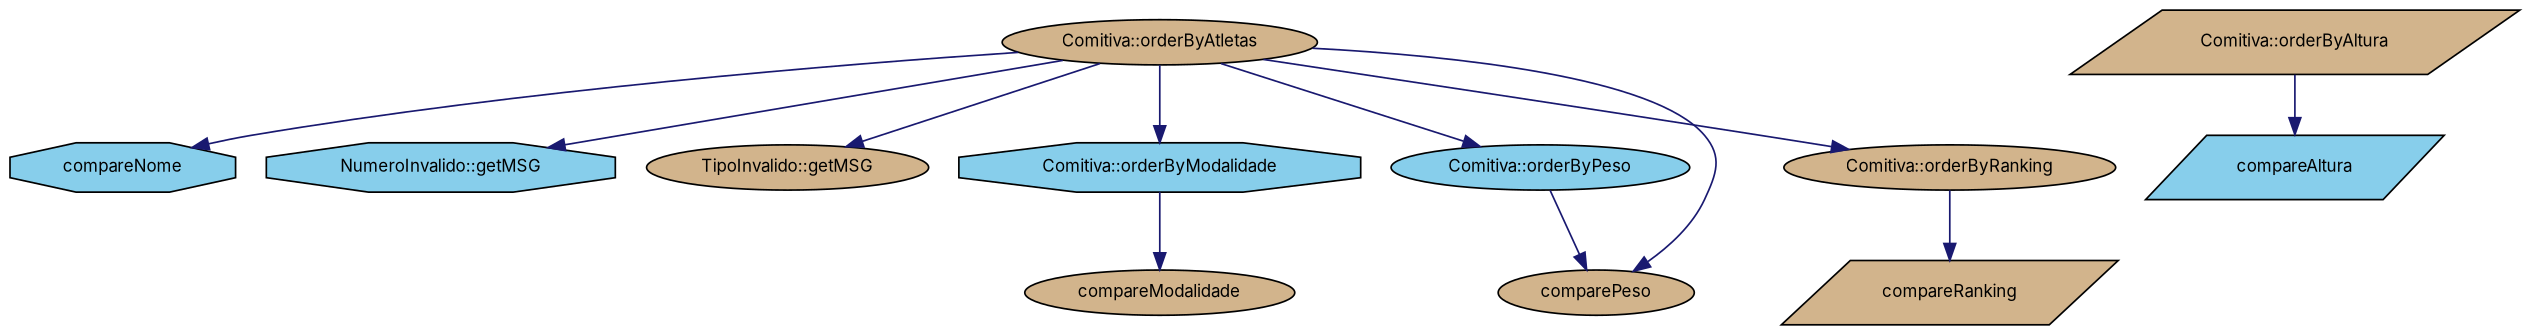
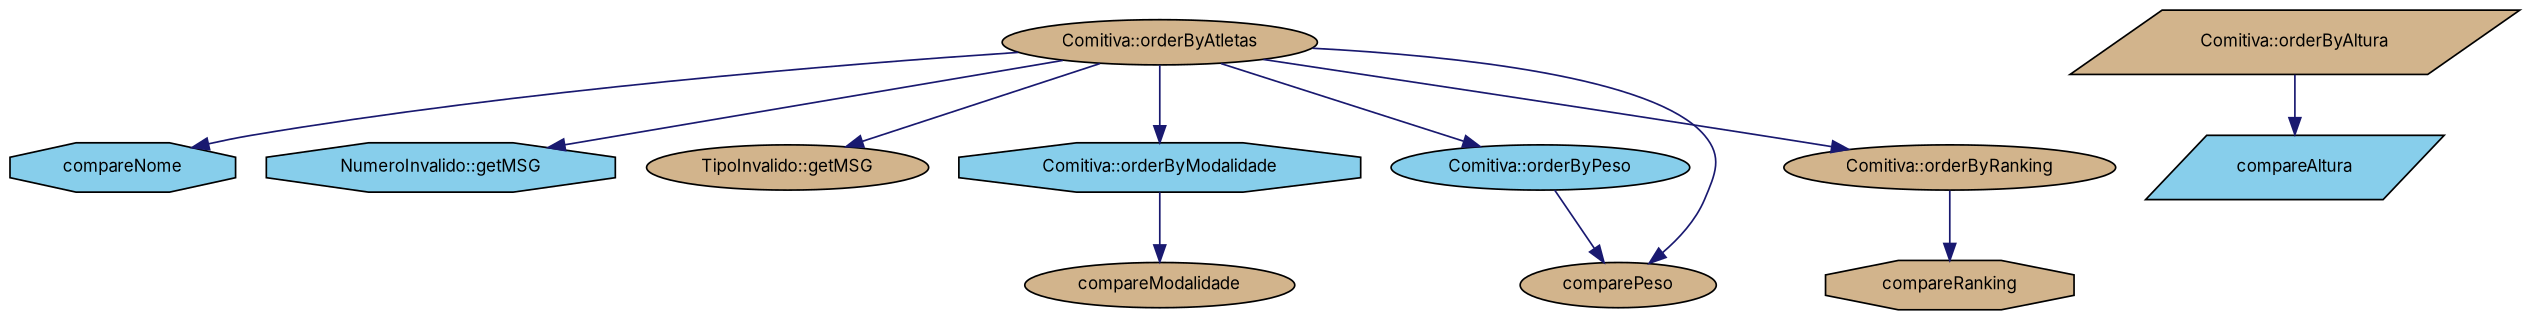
  digraph {
    fontname=Inter
    rankdir=TB
    node [color=black fillcolor=tan fontname=Inter fontsize=10 shape=ellipse style=filled]
    edge [color=midnightblue fontname=Inter fontsize=10 labelfontname=Helvetica labelfontsize=10 style=solid]
    n1 [fontcolor=black height=0.2 label="Comitiva::orderByAtletas" width=0.4]
    n2 [fillcolor=skyblue height=0.2 label=compareNome shape=octagon width=0.4]
    n3 [fillcolor=skyblue height=0.2 label="NumeroInvalido::getMSG" shape=octagon width=0.4]
    n4 [height=0.2 label="TipoInvalido::getMSG" width=0.4]
    n5 [fillcolor=skyblue height=0.2 label="Comitiva::orderByModalidade" shape=octagon width=0.4]
    n6 [fillcolor=skyblue height=0.2 label="Comitiva::orderByPeso" width=0.4]
    n7 [height=0.2 label="Comitiva::orderByRanking" width=0.4]
    n8 [height=0.2 label=comparePeso width=0.4]
    n9 [height=0.2 label="Comitiva::orderByAltura" shape=parallelogram width=0.4]
    n10 [fillcolor=skyblue height=0.2 label=compareAltura shape=parallelogram width=0.4]
    n11 [height=0.2 label=compareModalidade width=0.4]
-   n12 [height=0.2 label=compareRanking shape=parallelogram width=0.4]
+   n12 [height=0.2 label=compareRanking shape=octagon width=0.4]
    n1 -> n2
    n1 -> n3
    n1 -> n4
    n1 -> n5
    n1 -> n6
    n1 -> n7
    n1 -> n8
    n5 -> n11
    n6 -> n8
    n7 -> n12
    n9 -> n10
  }
